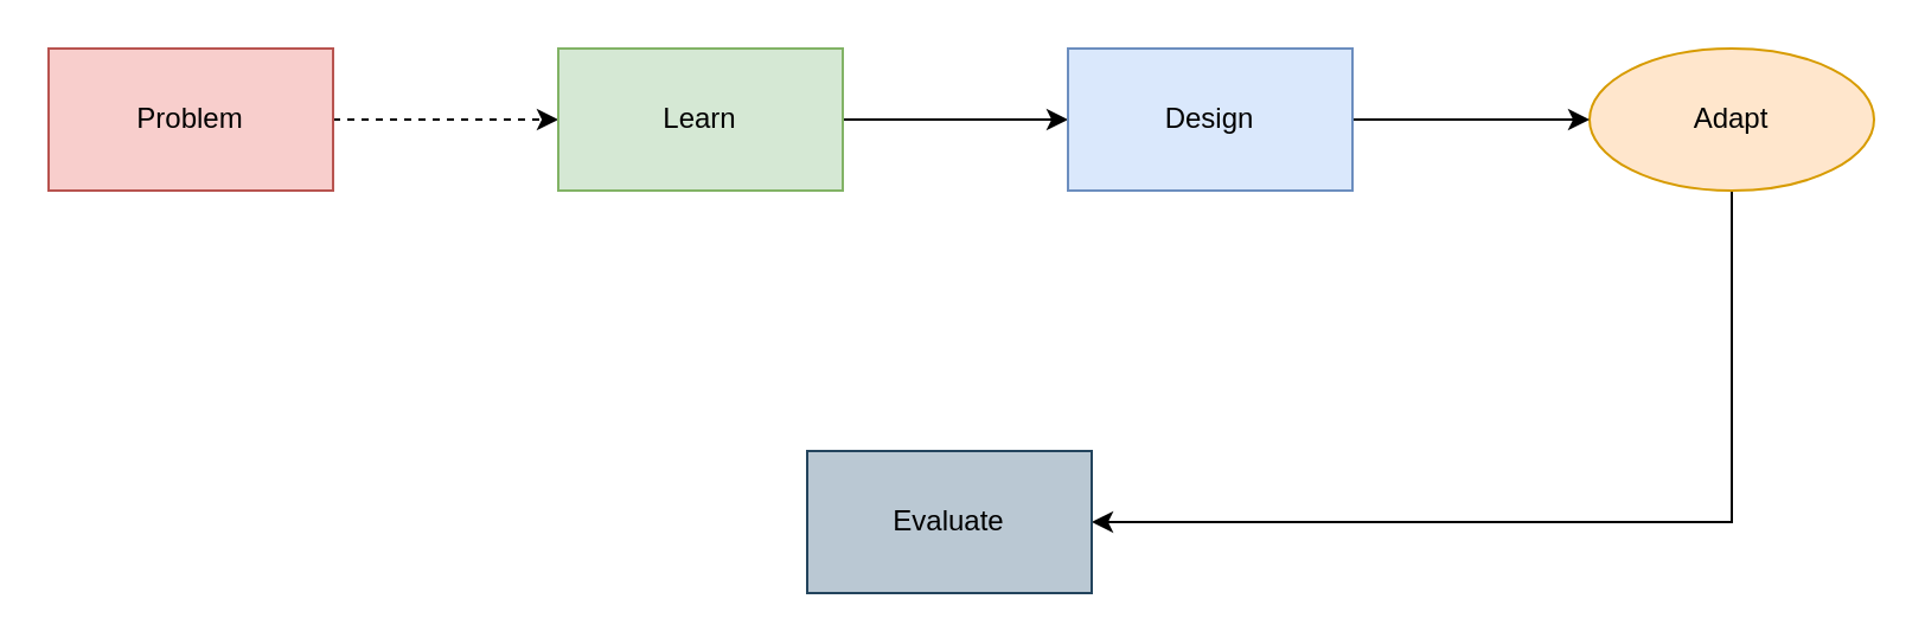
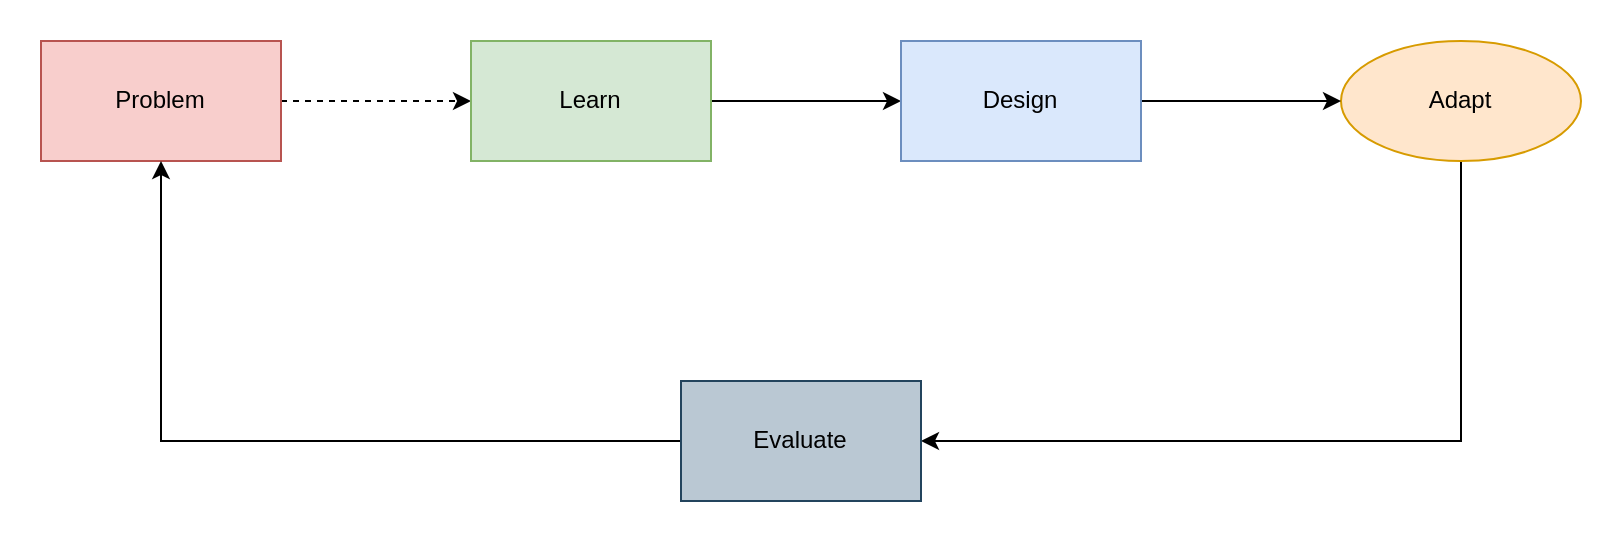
  <mxCell id="0" />
  <mxCell id="1" parent="0" />
  <mxCell id="2" style="edgeStyle=orthogonalEdgeStyle;rounded=0;orthogonalLoop=1;jettySize=auto;html=1;entryX=0;entryY=0.5;entryDx=0;entryDy=0;dashed=1;" edge="1" parent="1" source="3" target="5"><mxGeometry relative="1" as="geometry" /></mxCell>
  <mxCell id="3" value="Problem" style="rounded=0;whiteSpace=wrap;html=1;fillColor=#f8cecc;strokeColor=#b85450;" vertex="1" parent="1"><mxGeometry x="20" y="20" width="120" height="60" as="geometry" /></mxCell>
  <mxCell id="4" style="edgeStyle=orthogonalEdgeStyle;rounded=0;orthogonalLoop=1;jettySize=auto;html=1;entryX=0;entryY=0.5;entryDx=0;entryDy=0;" edge="1" parent="1" source="5" target="9"><mxGeometry relative="1" as="geometry" /></mxCell>
  <mxCell id="5" value="Learn" style="rounded=0;whiteSpace=wrap;html=1;fillColor=#d5e8d4;strokeColor=#82b366;" vertex="1" parent="1"><mxGeometry x="235" y="20" width="120" height="60" as="geometry" /></mxCell>
  <mxCell id="6" style="edgeStyle=orthogonalEdgeStyle;rounded=0;orthogonalLoop=1;jettySize=auto;html=1;entryX=1;entryY=0.5;entryDx=0;entryDy=0;" edge="1" parent="1" source="7" target="11"><mxGeometry relative="1" as="geometry"><Array as="points"><mxPoint x="730" y="220" /></Array></mxGeometry></mxCell>
  <mxCell id="7" value="Adapt" style="ellipse;whiteSpace=wrap;html=1;fillColor=#ffe6cc;strokeColor=#d79b00;" vertex="1" parent="1"><mxGeometry x="670" y="20" width="120" height="60" as="geometry" /></mxCell>
  <mxCell id="8" style="edgeStyle=orthogonalEdgeStyle;rounded=0;orthogonalLoop=1;jettySize=auto;html=1;" edge="1" parent="1" source="9" target="7"><mxGeometry relative="1" as="geometry" /></mxCell>
  <mxCell id="9" value="Design" style="rounded=0;whiteSpace=wrap;html=1;fillColor=#dae8fc;strokeColor=#6c8ebf;" vertex="1" parent="1"><mxGeometry x="450" y="20" width="120" height="60" as="geometry" /></mxCell>
+ <mxCell id="10" style="edgeStyle=orthogonalEdgeStyle;rounded=0;orthogonalLoop=1;jettySize=auto;html=1;entryX=0.5;entryY=1;entryDx=0;entryDy=0;" edge="1" parent="1" source="11" target="3"><mxGeometry relative="1" as="geometry" /></mxCell>
  <mxCell id="11" value="Evaluate" style="rounded=0;whiteSpace=wrap;html=1;fillColor=#bac8d3;strokeColor=#23445d;" vertex="1" parent="1"><mxGeometry x="340" y="190" width="120" height="60" as="geometry" /></mxCell>
